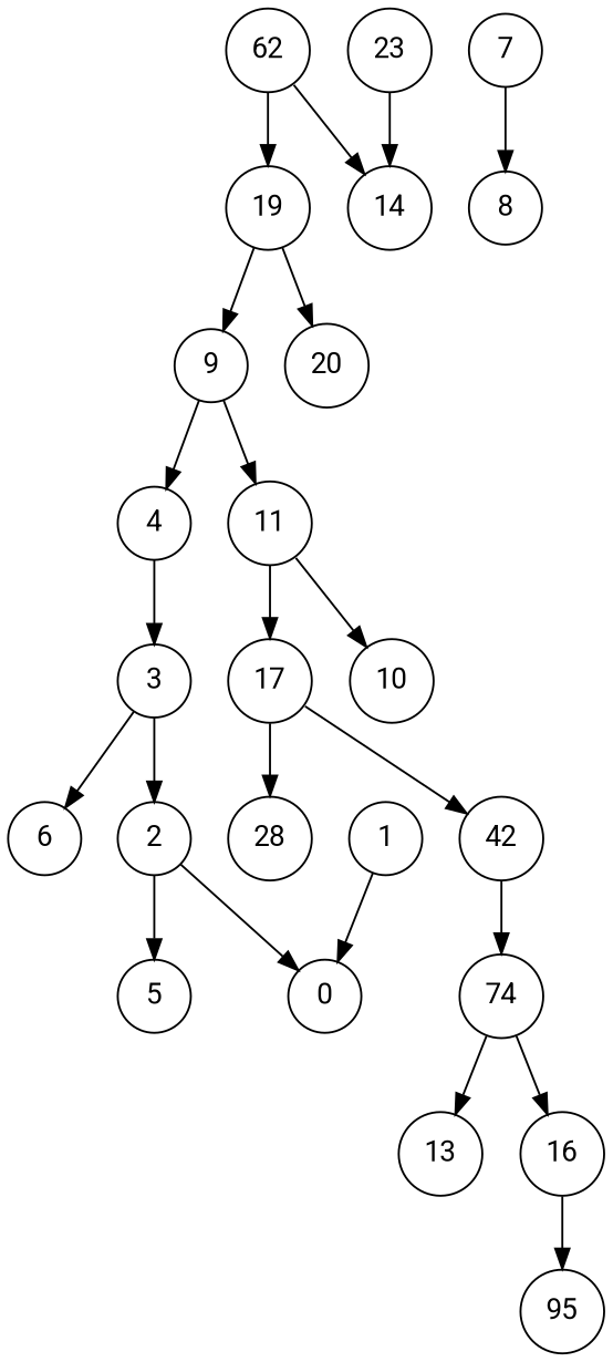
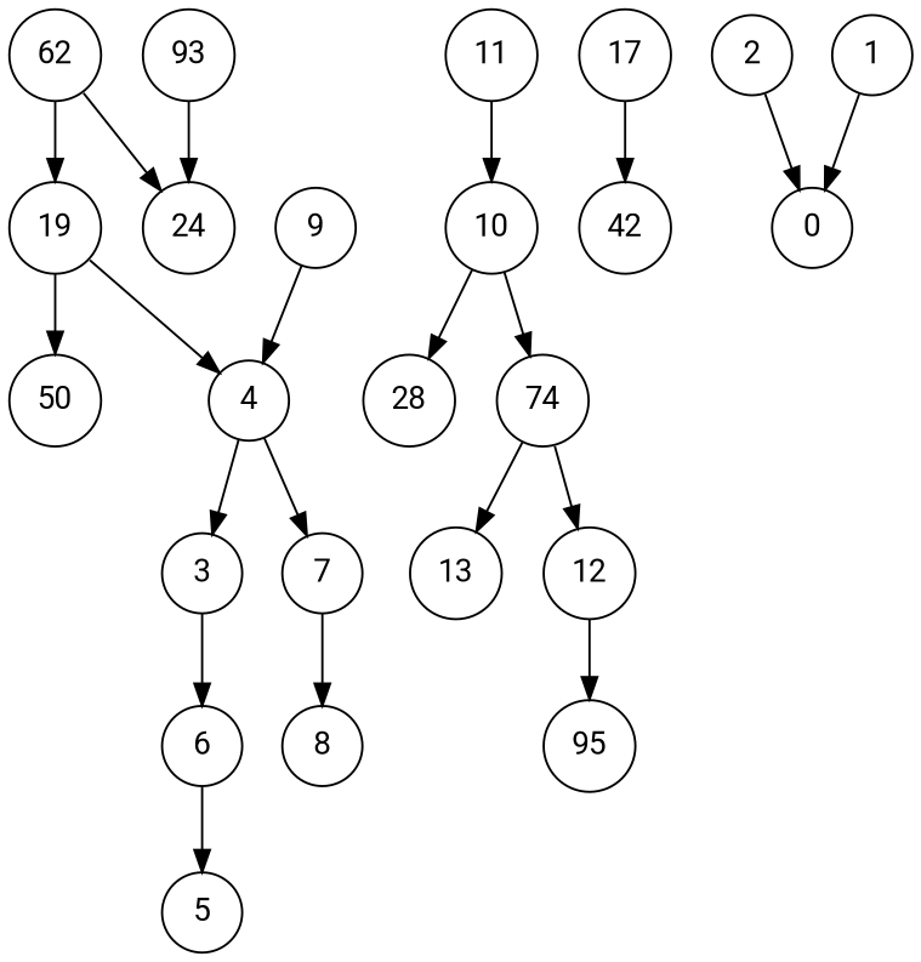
  digraph {
    fontname=Roboto
    node [fontname=Roboto shape=circle]
    edge [fontname=Roboto]
    n1 [label=62]
    19
-   24 [label=14]
+   24
    9
-   20
+   20 [label=50]
    4
    11
-   23
+   23 [label=93]
    3
    7
    10
    17
    2
    6
    8
    n16 [label=42]
    n17 [label=28]
    0
    5
    n20 [label=74]
    13
-   16
+   16 [label=12]
    1
    n24 [label=95]
    n1 -> 19
    n1 -> 24
-   19 -> 9
+   19 -> 4
    19 -> 20
    9 -> 4
-   9 -> 11
    4 -> 3
+   4 -> 7
    11 -> 10
-   11 -> 17
    23 -> 24
-   3 -> 2
    3 -> 6
    7 -> 8
    17 -> n16
-   17 -> n17
+   10 -> n17
    2 -> 0
-   2 -> 5
-   n16 -> n20
+   6 -> 5
+   10 -> n20
    n20 -> 13
    n20 -> 16
    16 -> n24
    1 -> 0
  }
